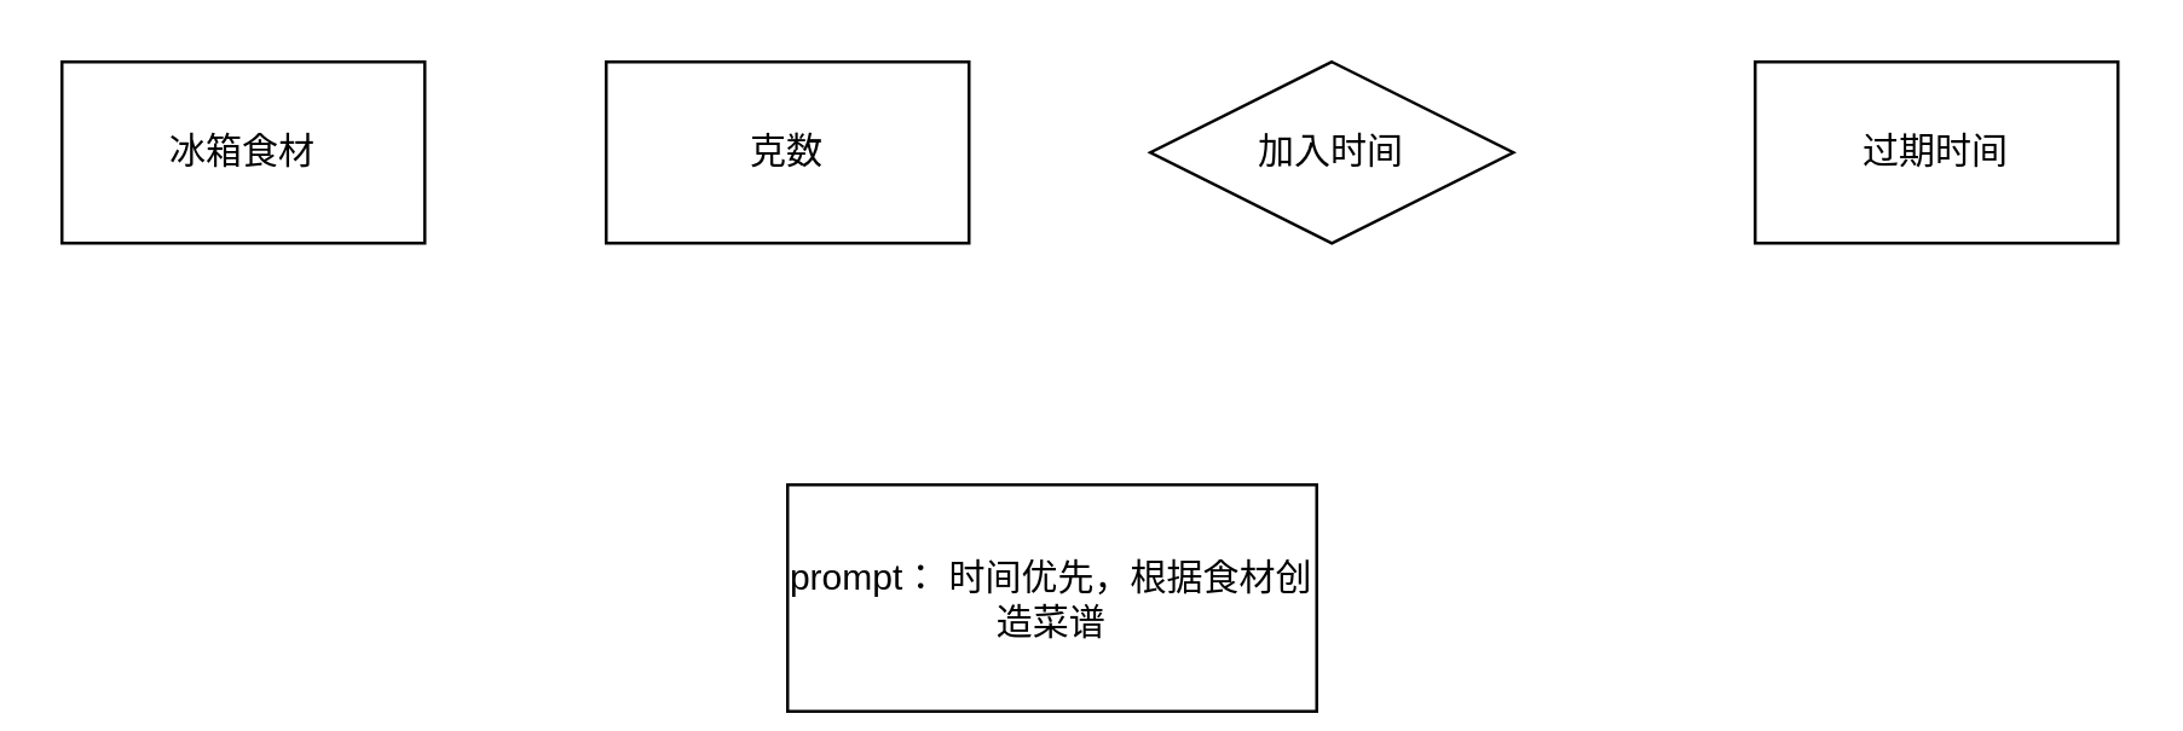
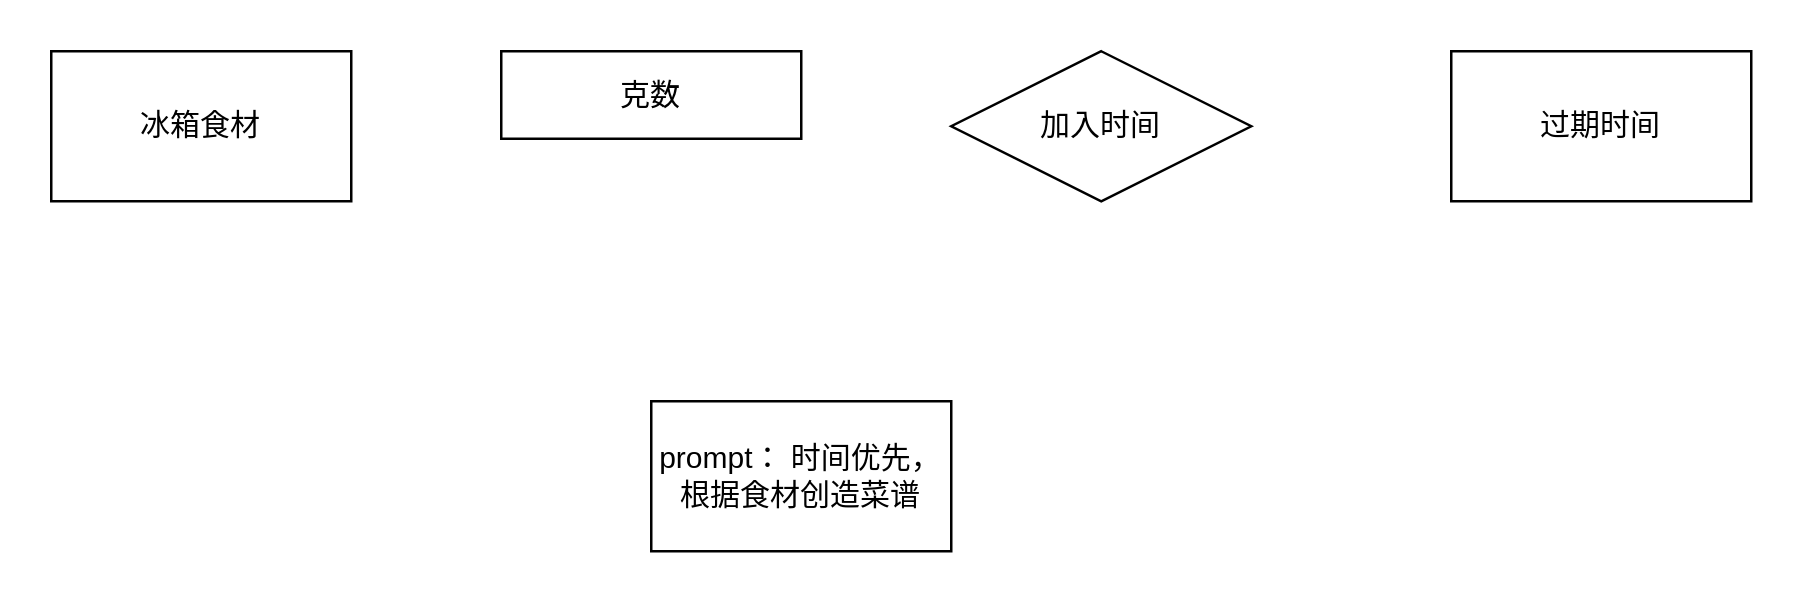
  <mxCell id="0" />
  <mxCell id="1" parent="0" />
  <mxCell id="2" value="冰箱食材" style="rounded=0;whiteSpace=wrap;html=1;" parent="1" vertex="1"><mxGeometry x="20" y="20" width="120" height="60" as="geometry" /></mxCell>
  <mxCell id="3" value="加入时间" style="rhombus;whiteSpace=wrap;html=1;" parent="1" vertex="1"><mxGeometry x="380" y="20" width="120" height="60" as="geometry" /></mxCell>
- <mxCell id="4" value="prompt： 时间优先，根据食材创造菜谱" style="rounded=0;whiteSpace=wrap;html=1;" parent="1" vertex="1"><mxGeometry x="260" y="160" width="175" height="75" as="geometry" /></mxCell>
- <mxCell id="5" value="克数" style="rounded=0;whiteSpace=wrap;html=1;" parent="1" vertex="1"><mxGeometry x="200" y="20" width="120" height="60" as="geometry" /></mxCell>
+ <mxCell id="4" value="prompt： 时间优先，根据食材创造菜谱" style="rounded=0;whiteSpace=wrap;html=1;" parent="1" vertex="1"><mxGeometry x="260" y="160" width="120" height="60" as="geometry" /></mxCell>
+ <mxCell id="5" value="克数" style="rounded=0;whiteSpace=wrap;html=1;" parent="1" vertex="1"><mxGeometry x="200" y="20" width="120" height="35" as="geometry" /></mxCell>
  <mxCell id="6" value="过期时间" style="rounded=0;whiteSpace=wrap;html=1;" vertex="1" parent="1"><mxGeometry x="580" y="20" width="120" height="60" as="geometry" /></mxCell>
